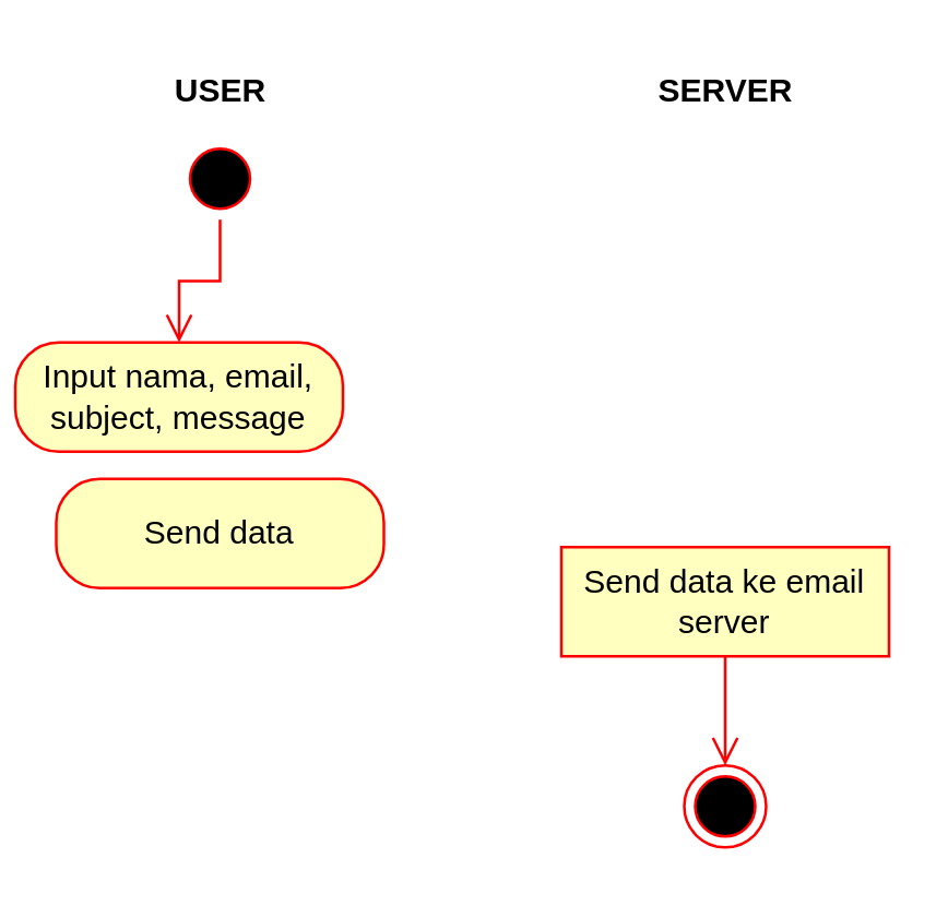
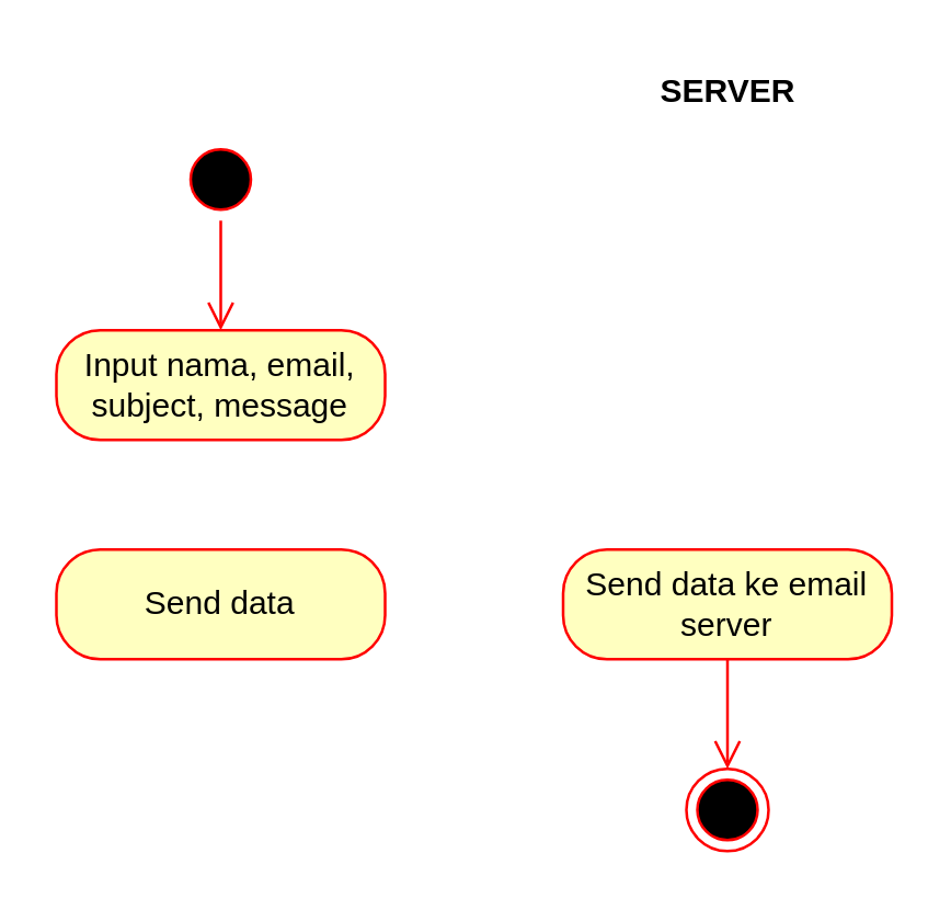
  <mxCell id="0" />
  <mxCell id="1" parent="0" />
  <mxCell id="2" value="" style="ellipse;html=1;shape=startState;fillColor=#000000;strokeColor=#ff0000;" vertex="1" parent="1"><mxGeometry x="65" y="50" width="30" height="30" as="geometry" /></mxCell>
  <mxCell id="3" value="" style="edgeStyle=orthogonalEdgeStyle;html=1;verticalAlign=bottom;endArrow=open;endSize=8;strokeColor=#ff0000;rounded=0;" edge="1" source="2" parent="1" target="5"><mxGeometry relative="1" as="geometry"><mxPoint x="80" y="130" as="targetPoint" /></mxGeometry></mxCell>
- <mxCell id="4" value="USER" style="text;align=center;fontStyle=1;verticalAlign=middle;spacingLeft=3;spacingRight=3;strokeColor=none;rotatable=0;points=[[0,0.5],[1,0.5]];portConstraint=eastwest;html=1;" vertex="1" parent="1"><mxGeometry x="55" y="20" width="50" height="26" as="geometry" /></mxCell>
- <mxCell id="5" value="Input nama, email, subject, message" style="rounded=1;whiteSpace=wrap;html=1;arcSize=40;fontColor=#000000;fillColor=#ffffc0;strokeColor=#ff0000;" vertex="1" parent="1"><mxGeometry x="5" y="125" width="120" height="40" as="geometry" /></mxCell>
- <mxCell id="6" value="Send data" style="rounded=1;whiteSpace=wrap;html=1;arcSize=40;fontColor=#000000;fillColor=#ffffc0;strokeColor=#ff0000;" vertex="1" parent="1"><mxGeometry x="20" y="175" width="120" height="40" as="geometry" /></mxCell>
+ <mxCell id="5" value="Input nama, email, subject, message" style="rounded=1;whiteSpace=wrap;html=1;arcSize=40;fontColor=#000000;fillColor=#ffffc0;strokeColor=#ff0000;" vertex="1" parent="1"><mxGeometry x="20" y="120" width="120" height="40" as="geometry" /></mxCell>
+ <mxCell id="6" value="Send data" style="rounded=1;whiteSpace=wrap;html=1;arcSize=40;fontColor=#000000;fillColor=#ffffc0;strokeColor=#ff0000;" vertex="1" parent="1"><mxGeometry x="20" y="200" width="120" height="40" as="geometry" /></mxCell>
  <mxCell id="7" value="SERVER" style="text;align=center;fontStyle=1;verticalAlign=middle;spacingLeft=3;spacingRight=3;strokeColor=none;rotatable=0;points=[[0,0.5],[1,0.5]];portConstraint=eastwest;html=1;" vertex="1" parent="1"><mxGeometry x="235" y="20" width="60" height="26" as="geometry" /></mxCell>
- <mxCell id="8" value="Send data ke email server" style="whiteSpace=wrap;html=1;arcSize=40;fontColor=#000000;fillColor=#ffffc0;strokeColor=#ff0000;rounded=0;" vertex="1" parent="1"><mxGeometry x="205" y="200" width="120" height="40" as="geometry" /></mxCell>
+ <mxCell id="8" value="Send data ke email server" style="rounded=1;whiteSpace=wrap;html=1;arcSize=40;fontColor=#000000;fillColor=#ffffc0;strokeColor=#ff0000;" vertex="1" parent="1"><mxGeometry x="205" y="200" width="120" height="40" as="geometry" /></mxCell>
  <mxCell id="9" value="" style="edgeStyle=orthogonalEdgeStyle;html=1;verticalAlign=bottom;endArrow=open;endSize=8;strokeColor=#ff0000;rounded=0;" edge="1" source="8" parent="1" target="10"><mxGeometry relative="1" as="geometry"><mxPoint x="265" y="300" as="targetPoint" /></mxGeometry></mxCell>
  <mxCell id="10" value="" style="ellipse;html=1;shape=endState;fillColor=#000000;strokeColor=#ff0000;" vertex="1" parent="1"><mxGeometry x="250" y="280" width="30" height="30" as="geometry" /></mxCell>
